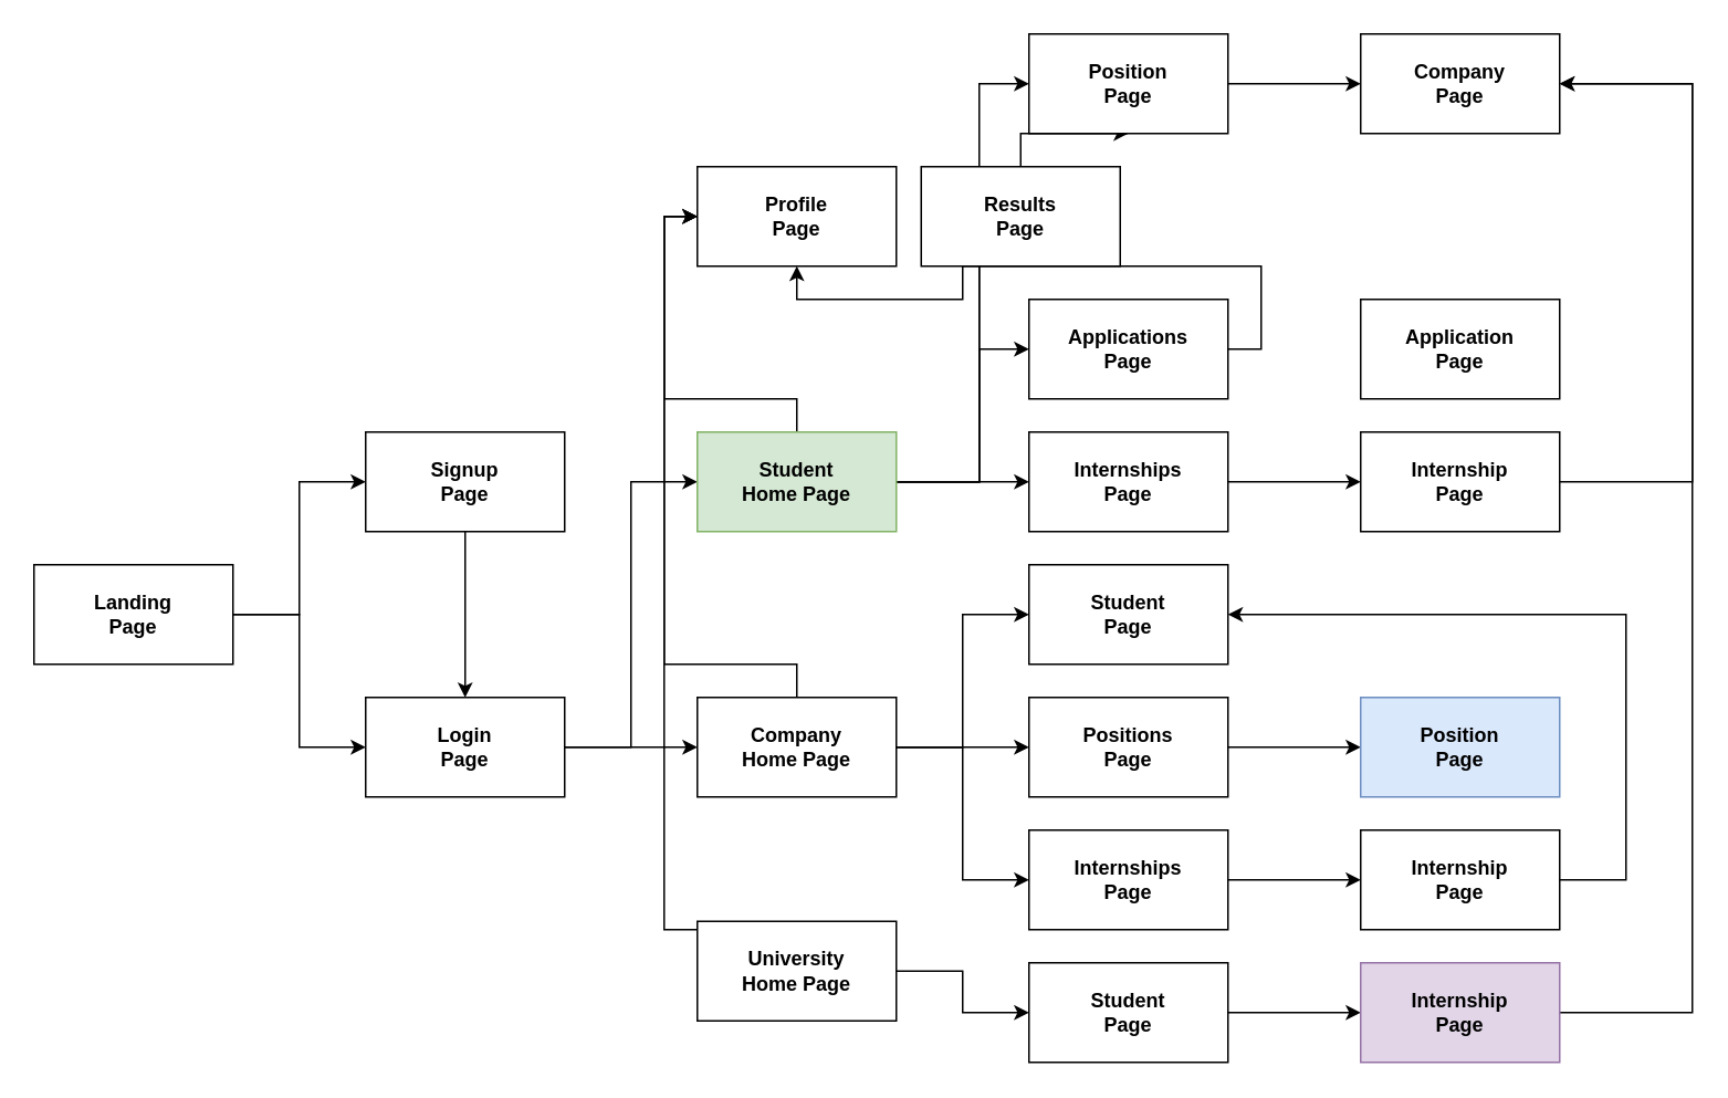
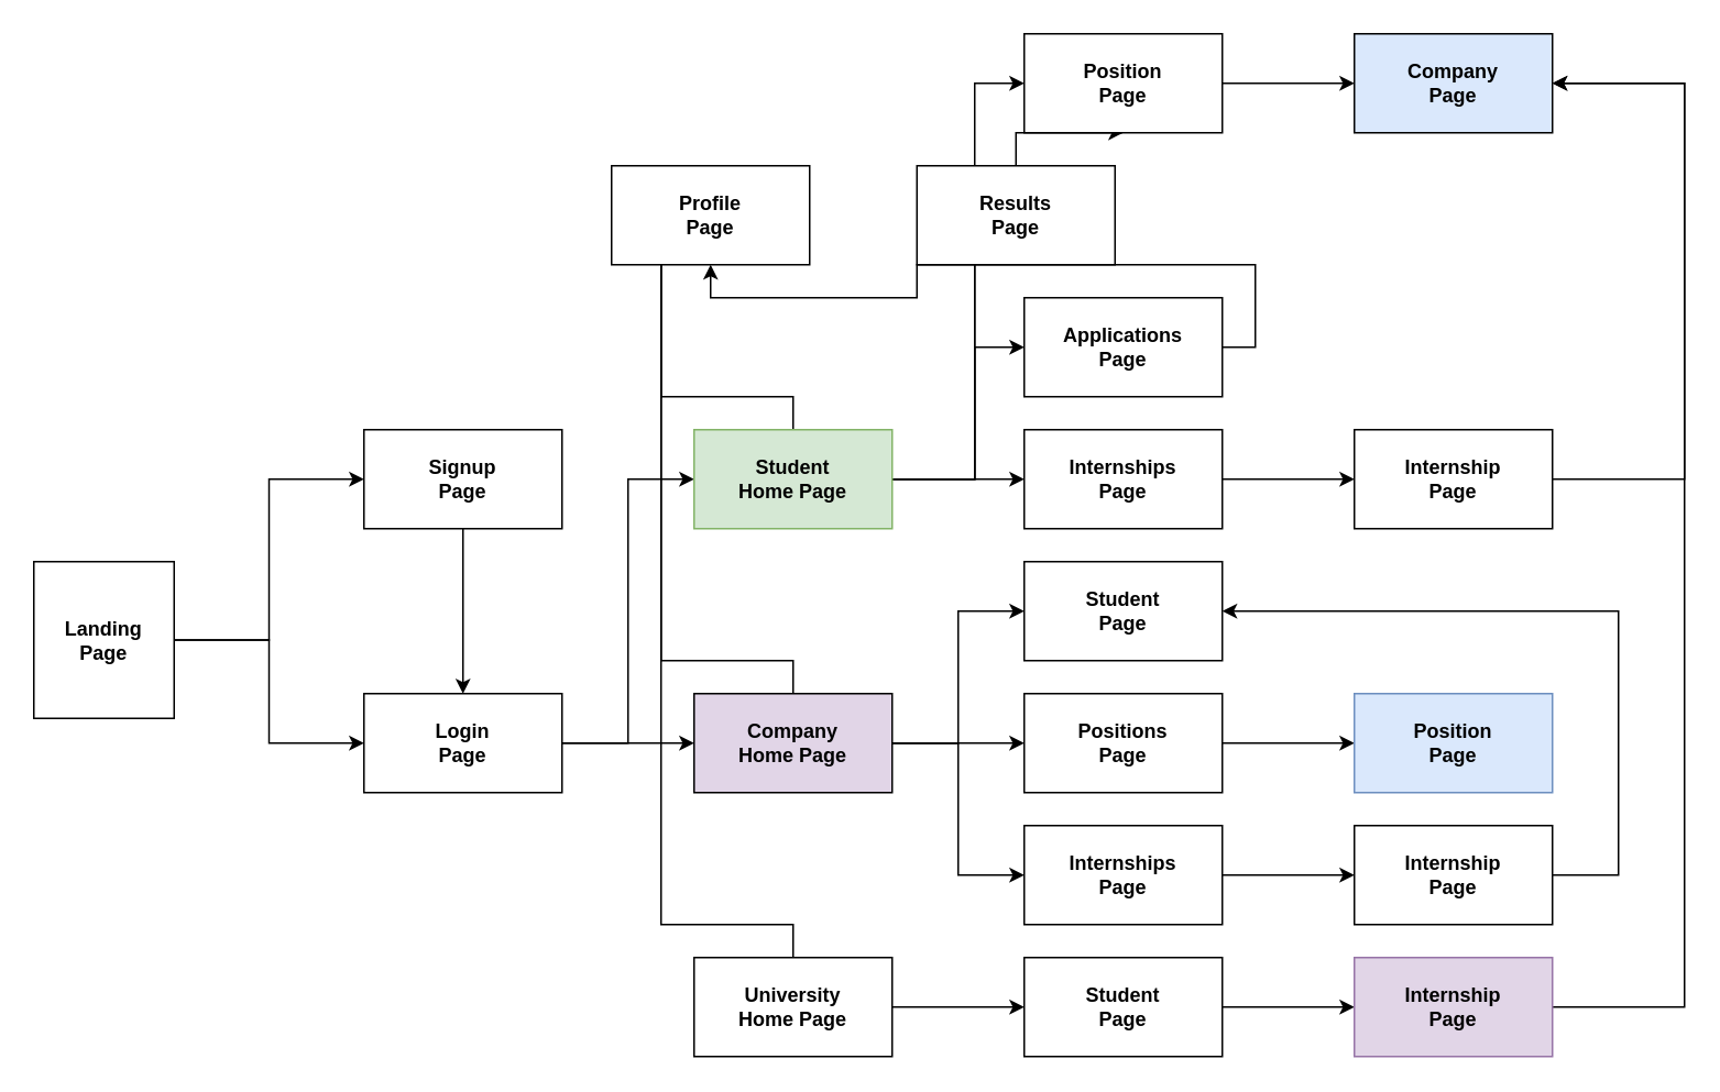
  <mxCell id="0" />
  <mxCell id="1" parent="0" />
  <mxCell id="2" style="edgeStyle=orthogonalEdgeStyle;rounded=0;orthogonalLoop=1;jettySize=auto;html=1;entryX=0;entryY=0.5;entryDx=0;entryDy=0;" edge="1" parent="1" source="4" target="6"><mxGeometry relative="1" as="geometry" /></mxCell>
  <mxCell id="3" style="edgeStyle=orthogonalEdgeStyle;rounded=0;orthogonalLoop=1;jettySize=auto;html=1;entryX=0;entryY=0.5;entryDx=0;entryDy=0;" edge="1" parent="1" source="4" target="9"><mxGeometry relative="1" as="geometry" /></mxCell>
- <mxCell id="4" value="Landing&lt;div&gt;Page&lt;/div&gt;" style="rounded=0;whiteSpace=wrap;html=1;fontStyle=1" vertex="1" parent="1"><mxGeometry x="20" y="340" width="120" height="60" as="geometry" /></mxCell>
+ <mxCell id="4" value="Landing&lt;div&gt;Page&lt;/div&gt;" style="rounded=0;whiteSpace=wrap;html=1;fontStyle=1" vertex="1" parent="1"><mxGeometry x="20" y="340" width="85" height="95" as="geometry" /></mxCell>
  <mxCell id="5" style="edgeStyle=orthogonalEdgeStyle;rounded=0;orthogonalLoop=1;jettySize=auto;html=1;entryX=0.5;entryY=0;entryDx=0;entryDy=0;" edge="1" parent="1" source="6" target="9"><mxGeometry relative="1" as="geometry" /></mxCell>
  <mxCell id="6" value="Signup&lt;div&gt;&lt;div&gt;Page&lt;/div&gt;&lt;/div&gt;" style="rounded=0;whiteSpace=wrap;html=1;fontStyle=1" vertex="1" parent="1"><mxGeometry x="220" y="260" width="120" height="60" as="geometry" /></mxCell>
  <mxCell id="7" style="edgeStyle=orthogonalEdgeStyle;rounded=0;orthogonalLoop=1;jettySize=auto;html=1;exitX=1;exitY=0.5;exitDx=0;exitDy=0;entryX=0;entryY=0.5;entryDx=0;entryDy=0;" edge="1" parent="1" source="9" target="15"><mxGeometry relative="1" as="geometry"><Array as="points"><mxPoint x="380" y="450" /><mxPoint x="380" y="290" /></Array></mxGeometry></mxCell>
  <mxCell id="8" style="edgeStyle=orthogonalEdgeStyle;rounded=0;orthogonalLoop=1;jettySize=auto;html=1;exitX=1;exitY=0.5;exitDx=0;exitDy=0;entryX=0;entryY=0.5;entryDx=0;entryDy=0;" edge="1" parent="1" source="9" target="20"><mxGeometry relative="1" as="geometry" /></mxCell>
  <mxCell id="9" value="Login&lt;div&gt;Page&lt;/div&gt;" style="rounded=0;whiteSpace=wrap;html=1;fontStyle=1" vertex="1" parent="1"><mxGeometry x="220" y="420" width="120" height="60" as="geometry" /></mxCell>
  <mxCell id="10" style="edgeStyle=orthogonalEdgeStyle;rounded=0;orthogonalLoop=1;jettySize=auto;html=1;exitX=1;exitY=0.5;exitDx=0;exitDy=0;entryX=0;entryY=0.5;entryDx=0;entryDy=0;" edge="1" parent="1" source="15" target="29"><mxGeometry relative="1" as="geometry"><Array as="points"><mxPoint x="590" y="290" /><mxPoint x="590" y="210" /></Array></mxGeometry></mxCell>
  <mxCell id="11" style="edgeStyle=orthogonalEdgeStyle;rounded=0;orthogonalLoop=1;jettySize=auto;html=1;exitX=1;exitY=0.5;exitDx=0;exitDy=0;entryX=0;entryY=0.5;entryDx=0;entryDy=0;" edge="1" parent="1" source="15" target="32"><mxGeometry relative="1" as="geometry" /></mxCell>
  <mxCell id="12" style="edgeStyle=orthogonalEdgeStyle;rounded=0;orthogonalLoop=1;jettySize=auto;html=1;entryX=0;entryY=0.5;entryDx=0;entryDy=0;" edge="1" parent="1" source="15" target="36"><mxGeometry relative="1" as="geometry"><Array as="points"><mxPoint x="590" y="290" /><mxPoint x="590" y="130" /></Array></mxGeometry></mxCell>
  <mxCell id="13" style="edgeStyle=orthogonalEdgeStyle;rounded=0;orthogonalLoop=1;jettySize=auto;html=1;entryX=0;entryY=0.5;entryDx=0;entryDy=0;exitX=1;exitY=0.5;exitDx=0;exitDy=0;" edge="1" parent="1" source="15" target="38"><mxGeometry relative="1" as="geometry"><Array as="points"><mxPoint x="590" y="290" /><mxPoint x="590" y="50" /></Array></mxGeometry></mxCell>
  <mxCell id="14" style="edgeStyle=orthogonalEdgeStyle;rounded=0;orthogonalLoop=1;jettySize=auto;html=1;exitX=0.5;exitY=0;exitDx=0;exitDy=0;entryX=0;entryY=0.5;entryDx=0;entryDy=0;" edge="1" parent="1" source="15" target="39"><mxGeometry relative="1" as="geometry"><mxPoint x="420" y="50" as="targetPoint" /><Array as="points"><mxPoint x="480" y="240" /><mxPoint x="400" y="240" /><mxPoint x="400" y="130" /></Array></mxGeometry></mxCell>
  <mxCell id="15" value="Student&lt;br&gt;&lt;div&gt;Home Page&lt;/div&gt;" style="rounded=0;whiteSpace=wrap;html=1;fontStyle=1;fillColor=#d5e8d4;strokeColor=#82b366;" vertex="1" parent="1"><mxGeometry x="420" y="260" width="120" height="60" as="geometry" /></mxCell>
  <mxCell id="16" style="edgeStyle=orthogonalEdgeStyle;rounded=0;orthogonalLoop=1;jettySize=auto;html=1;exitX=1;exitY=0.5;exitDx=0;exitDy=0;entryX=0;entryY=0.5;entryDx=0;entryDy=0;" edge="1" parent="1" source="20" target="48"><mxGeometry relative="1" as="geometry"><mxPoint x="620" y="370" as="targetPoint" /></mxGeometry></mxCell>
  <mxCell id="17" style="edgeStyle=orthogonalEdgeStyle;rounded=0;orthogonalLoop=1;jettySize=auto;html=1;exitX=1;exitY=0.5;exitDx=0;exitDy=0;entryX=0;entryY=0.5;entryDx=0;entryDy=0;" edge="1" parent="1" source="20" target="34"><mxGeometry relative="1" as="geometry" /></mxCell>
  <mxCell id="18" style="edgeStyle=orthogonalEdgeStyle;rounded=0;orthogonalLoop=1;jettySize=auto;html=1;entryX=0;entryY=0.5;entryDx=0;entryDy=0;" edge="1" parent="1" source="20" target="46"><mxGeometry relative="1" as="geometry"><mxPoint x="620" y="530" as="targetPoint" /></mxGeometry></mxCell>
  <mxCell id="19" style="edgeStyle=orthogonalEdgeStyle;rounded=0;orthogonalLoop=1;jettySize=auto;html=1;entryX=0;entryY=0.5;entryDx=0;entryDy=0;exitX=0.5;exitY=0;exitDx=0;exitDy=0;" edge="1" parent="1" source="20" target="39"><mxGeometry relative="1" as="geometry"><Array as="points"><mxPoint x="480" y="400" /><mxPoint x="400" y="400" /><mxPoint x="400" y="130" /></Array></mxGeometry></mxCell>
- <mxCell id="20" value="Company&lt;br&gt;&lt;div&gt;Home Page&lt;/div&gt;" style="rounded=0;whiteSpace=wrap;html=1;fontStyle=1" vertex="1" parent="1"><mxGeometry x="420" y="420" width="120" height="60" as="geometry" /></mxCell>
+ <mxCell id="20" value="Company&lt;br&gt;&lt;div&gt;Home Page&lt;/div&gt;" style="rounded=0;whiteSpace=wrap;html=1;fontStyle=1;fillColor=#e1d5e7;" vertex="1" parent="1"><mxGeometry x="420" y="420" width="120" height="60" as="geometry" /></mxCell>
  <mxCell id="21" style="edgeStyle=orthogonalEdgeStyle;rounded=0;orthogonalLoop=1;jettySize=auto;html=1;exitX=1;exitY=0.5;exitDx=0;exitDy=0;" edge="1" parent="1" source="23" target="25"><mxGeometry relative="1" as="geometry" /></mxCell>
  <mxCell id="22" style="edgeStyle=orthogonalEdgeStyle;rounded=0;orthogonalLoop=1;jettySize=auto;html=1;entryX=0;entryY=0.5;entryDx=0;entryDy=0;exitX=0.5;exitY=0;exitDx=0;exitDy=0;" edge="1" parent="1" source="23" target="39"><mxGeometry relative="1" as="geometry"><Array as="points"><mxPoint x="480" y="560" /><mxPoint x="400" y="560" /><mxPoint x="400" y="130" /></Array></mxGeometry></mxCell>
- <mxCell id="23" value="University&lt;br&gt;&lt;div&gt;Home Page&lt;/div&gt;" style="rounded=0;whiteSpace=wrap;html=1;fontStyle=1" vertex="1" parent="1"><mxGeometry x="420" y="555" width="120" height="60" as="geometry" /></mxCell>
+ <mxCell id="23" value="University&lt;br&gt;&lt;div&gt;Home Page&lt;/div&gt;" style="rounded=0;whiteSpace=wrap;html=1;fontStyle=1" vertex="1" parent="1"><mxGeometry x="420" y="580" width="120" height="60" as="geometry" /></mxCell>
  <mxCell id="24" style="edgeStyle=orthogonalEdgeStyle;rounded=0;orthogonalLoop=1;jettySize=auto;html=1;exitX=1;exitY=0.5;exitDx=0;exitDy=0;" edge="1" parent="1" source="25" target="27"><mxGeometry relative="1" as="geometry" /></mxCell>
  <mxCell id="25" value="Student&lt;div&gt;Page&lt;/div&gt;" style="rounded=0;whiteSpace=wrap;html=1;fontStyle=1" vertex="1" parent="1"><mxGeometry x="620" y="580" width="120" height="60" as="geometry" /></mxCell>
  <mxCell id="26" style="edgeStyle=orthogonalEdgeStyle;rounded=0;orthogonalLoop=1;jettySize=auto;html=1;entryX=1;entryY=0.5;entryDx=0;entryDy=0;" edge="1" parent="1" source="27" target="49"><mxGeometry relative="1" as="geometry"><mxPoint x="970" y="50" as="targetPoint" /><Array as="points"><mxPoint x="1020" y="610" /><mxPoint x="1020" y="50" /></Array></mxGeometry></mxCell>
  <mxCell id="27" value="Internship&lt;div&gt;Page&lt;/div&gt;" style="rounded=0;whiteSpace=wrap;html=1;fontStyle=1;fillColor=#e1d5e7;strokeColor=#9673a6;" vertex="1" parent="1"><mxGeometry x="820" y="580" width="120" height="60" as="geometry" /></mxCell>
  <mxCell id="28" style="edgeStyle=orthogonalEdgeStyle;rounded=0;orthogonalLoop=1;jettySize=auto;html=1;exitX=1;exitY=0.5;exitDx=0;exitDy=0;" edge="1" parent="1" source="29" target="39"><mxGeometry relative="1" as="geometry" /></mxCell>
  <mxCell id="29" value="Applications&lt;div&gt;Page&lt;/div&gt;" style="rounded=0;whiteSpace=wrap;html=1;fontStyle=1;" vertex="1" parent="1"><mxGeometry x="620" y="180" width="120" height="60" as="geometry" /></mxCell>
  <mxCell id="30" style="edgeStyle=orthogonalEdgeStyle;rounded=0;orthogonalLoop=1;jettySize=auto;html=1;entryX=0;entryY=0.5;entryDx=0;entryDy=0;" edge="1" parent="1"><mxGeometry relative="1" as="geometry"><mxPoint x="940" y="590" as="sourcePoint" /></mxGeometry></mxCell>
  <mxCell id="31" style="edgeStyle=orthogonalEdgeStyle;rounded=0;orthogonalLoop=1;jettySize=auto;html=1;entryX=0;entryY=0.5;entryDx=0;entryDy=0;" edge="1" parent="1" source="32" target="42"><mxGeometry relative="1" as="geometry" /></mxCell>
  <mxCell id="32" value="Internships&lt;div&gt;Page&lt;/div&gt;" style="rounded=0;whiteSpace=wrap;html=1;fontStyle=1;" vertex="1" parent="1"><mxGeometry x="620" y="260" width="120" height="60" as="geometry" /></mxCell>
  <mxCell id="33" style="edgeStyle=orthogonalEdgeStyle;rounded=0;orthogonalLoop=1;jettySize=auto;html=1;entryX=0;entryY=0.5;entryDx=0;entryDy=0;" edge="1" parent="1" source="34" target="44"><mxGeometry relative="1" as="geometry" /></mxCell>
  <mxCell id="34" value="Internships&lt;div&gt;Page&lt;/div&gt;" style="rounded=0;whiteSpace=wrap;html=1;fontStyle=1;" vertex="1" parent="1"><mxGeometry x="620" y="500" width="120" height="60" as="geometry" /></mxCell>
  <mxCell id="35" style="edgeStyle=orthogonalEdgeStyle;rounded=0;orthogonalLoop=1;jettySize=auto;html=1;entryX=0.5;entryY=1;entryDx=0;entryDy=0;" edge="1" parent="1" source="36" target="38"><mxGeometry relative="1" as="geometry" /></mxCell>
  <mxCell id="36" value="Results&lt;div&gt;Page&lt;/div&gt;" style="rounded=0;whiteSpace=wrap;html=1;fontStyle=1;" vertex="1" parent="1"><mxGeometry x="555" y="100" width="120" height="60" as="geometry" /></mxCell>
  <mxCell id="37" style="edgeStyle=orthogonalEdgeStyle;rounded=0;orthogonalLoop=1;jettySize=auto;html=1;entryX=0;entryY=0.5;entryDx=0;entryDy=0;" edge="1" parent="1" source="38" target="49"><mxGeometry relative="1" as="geometry" /></mxCell>
  <mxCell id="38" value="Position&lt;div&gt;Page&lt;/div&gt;" style="rounded=0;whiteSpace=wrap;html=1;fontStyle=1;" vertex="1" parent="1"><mxGeometry x="620" y="20" width="120" height="60" as="geometry" /></mxCell>
- <mxCell id="39" value="Profile&lt;div&gt;Page&lt;/div&gt;" style="rounded=0;whiteSpace=wrap;html=1;fontStyle=1;" vertex="1" parent="1"><mxGeometry x="420" y="100" width="120" height="60" as="geometry" /></mxCell>
- <mxCell id="40" value="Application&lt;div&gt;Page&lt;/div&gt;" style="rounded=0;whiteSpace=wrap;html=1;fontStyle=1;" vertex="1" parent="1"><mxGeometry x="820" y="180" width="120" height="60" as="geometry" /></mxCell>
+ <mxCell id="39" value="Profile&lt;div&gt;Page&lt;/div&gt;" style="rounded=0;whiteSpace=wrap;html=1;fontStyle=1;" vertex="1" parent="1"><mxGeometry x="370" y="100" width="120" height="60" as="geometry" /></mxCell>
  <mxCell id="41" style="edgeStyle=orthogonalEdgeStyle;rounded=0;orthogonalLoop=1;jettySize=auto;html=1;" edge="1" parent="1" source="42"><mxGeometry relative="1" as="geometry"><mxPoint x="940" y="50" as="targetPoint" /><Array as="points"><mxPoint x="1020" y="290" /><mxPoint x="1020" y="50" /></Array></mxGeometry></mxCell>
  <mxCell id="42" value="Internship&lt;div&gt;Page&lt;/div&gt;" style="rounded=0;whiteSpace=wrap;html=1;fontStyle=1;" vertex="1" parent="1"><mxGeometry x="820" y="260" width="120" height="60" as="geometry" /></mxCell>
  <mxCell id="43" style="edgeStyle=orthogonalEdgeStyle;rounded=0;orthogonalLoop=1;jettySize=auto;html=1;entryX=1;entryY=0.5;entryDx=0;entryDy=0;" edge="1" parent="1" source="44" target="48"><mxGeometry relative="1" as="geometry"><Array as="points"><mxPoint x="980" y="530" /><mxPoint x="980" y="370" /></Array></mxGeometry></mxCell>
  <mxCell id="44" value="Internship&lt;div&gt;Page&lt;/div&gt;" style="rounded=0;whiteSpace=wrap;html=1;fontStyle=1;" vertex="1" parent="1"><mxGeometry x="820" y="500" width="120" height="60" as="geometry" /></mxCell>
  <mxCell id="45" style="edgeStyle=orthogonalEdgeStyle;rounded=0;orthogonalLoop=1;jettySize=auto;html=1;exitX=1;exitY=0.5;exitDx=0;exitDy=0;entryX=0;entryY=0.5;entryDx=0;entryDy=0;" edge="1" parent="1" source="46" target="47"><mxGeometry relative="1" as="geometry" /></mxCell>
  <mxCell id="46" value="Positions&lt;br&gt;&lt;div&gt;Page&lt;/div&gt;" style="rounded=0;whiteSpace=wrap;html=1;fontStyle=1;" vertex="1" parent="1"><mxGeometry x="620" y="420" width="120" height="60" as="geometry" /></mxCell>
  <mxCell id="47" value="Position&lt;br&gt;&lt;div&gt;Page&lt;/div&gt;" style="rounded=0;whiteSpace=wrap;html=1;fontStyle=1;fillColor=#dae8fc;strokeColor=#6c8ebf;" vertex="1" parent="1"><mxGeometry x="820" y="420" width="120" height="60" as="geometry" /></mxCell>
  <mxCell id="48" value="Student&lt;div&gt;Page&lt;/div&gt;" style="rounded=0;whiteSpace=wrap;html=1;fontStyle=1;" vertex="1" parent="1"><mxGeometry x="620" y="340" width="120" height="60" as="geometry" /></mxCell>
- <mxCell id="49" value="Company&lt;div&gt;Page&lt;/div&gt;" style="rounded=0;whiteSpace=wrap;html=1;fontStyle=1;" vertex="1" parent="1"><mxGeometry x="820" y="20" width="120" height="60" as="geometry" /></mxCell>
+ <mxCell id="49" value="Company&lt;div&gt;Page&lt;/div&gt;" style="rounded=0;whiteSpace=wrap;html=1;fontStyle=1;fillColor=#dae8fc;" vertex="1" parent="1"><mxGeometry x="820" y="20" width="120" height="60" as="geometry" /></mxCell>
